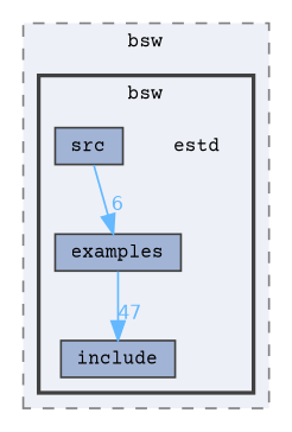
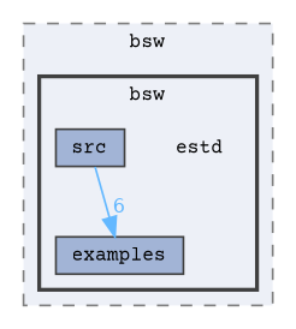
  digraph {
    compound=true
    fontname="Courier Prime"
    node [fontname="Courier Prime" fontsize=10 shape=box color=grey25 fillcolor="#a2b4d6" style=filled]
    edge [color=steelblue1 fontcolor=steelblue1 fontname="Courier Prime" fontsize=10 labeldistance=1.5 labelfontname=Helvetica labelfontsize=10]
    n1 [height=0.2 label=estd shape=plaintext width=0.4 color="" fillcolor="" style=""]
    n2 [height=0.2 label=examples width=0.4]
-   n3 [height=0.2 label=include width=0.4]
    n4 [height=0.2 label=src width=0.4]
    subgraph cluster_1 {
      bgcolor="#edf0f7"
      fontsize=10
      label=bsw
      pencolor=grey50
      style="filled,dashed"
      subgraph cluster_2 {
        bgcolor="#edf0f7"
        fontsize=10
        label=bsw
        pencolor=grey25
        style="filled,bold"
        n1
        n2
-       n3
        n4
      }
    }
-   n2 -> n3 [headlabel=47]
    n4 -> n2 [headlabel=6]
  }
